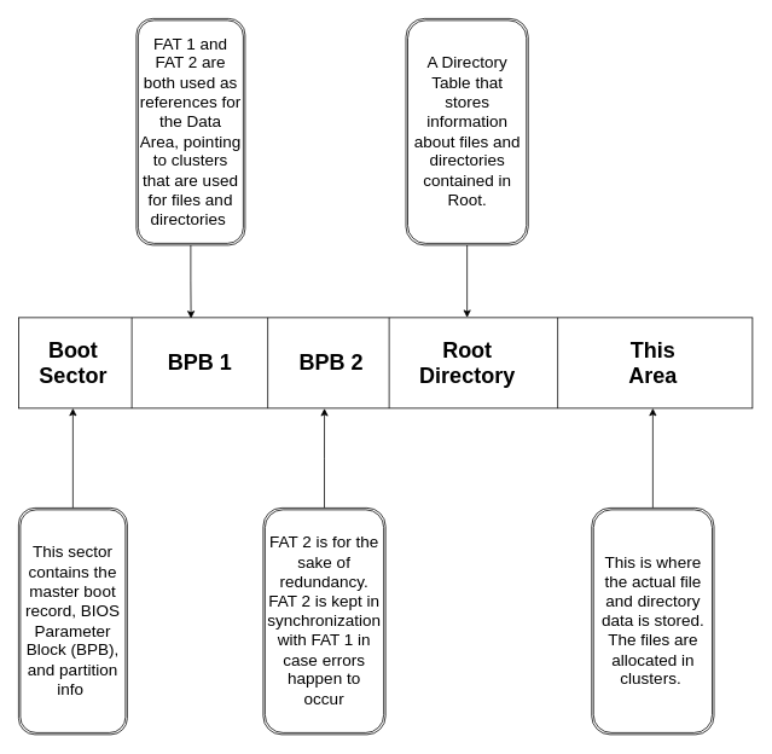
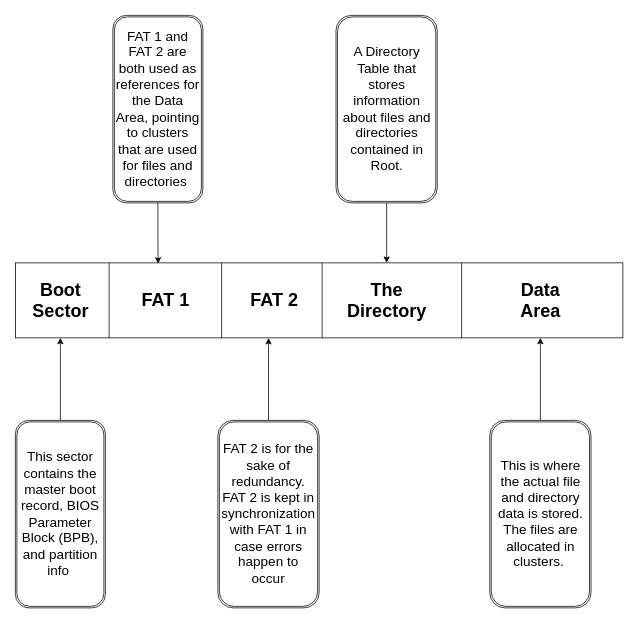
  <mxCell id="0" />
  <mxCell id="1" parent="0" />
  <mxCell id="2" value="" style="rounded=0;whiteSpace=wrap;html=1;" vertex="1" parent="1"><mxGeometry x="20" y="350" width="810" height="100" as="geometry" /></mxCell>
  <mxCell id="3" value="Boot&lt;br&gt;Sector" style="text;strokeColor=none;fillColor=none;html=1;fontSize=24;fontStyle=1;verticalAlign=middle;align=center;" vertex="1" parent="1"><mxGeometry x="30" y="350" width="100" height="100" as="geometry" /></mxCell>
  <mxCell id="4" value="" style="line;strokeWidth=1;direction=south;html=1;" vertex="1" parent="1"><mxGeometry x="424" y="350" width="10" height="100" as="geometry" /></mxCell>
  <mxCell id="5" value="" style="line;strokeWidth=1;direction=south;html=1;" vertex="1" parent="1"><mxGeometry x="610" y="350" width="10" height="100" as="geometry" /></mxCell>
  <mxCell id="6" value="" style="line;strokeWidth=1;direction=south;html=1;" vertex="1" parent="1"><mxGeometry x="290" y="350" width="10" height="100" as="geometry" /></mxCell>
- <mxCell id="7" value="BPB 1" style="text;strokeColor=none;fillColor=none;html=1;fontSize=24;fontStyle=1;verticalAlign=middle;align=center;" vertex="1" parent="1"><mxGeometry x="150" y="350" width="140" height="100" as="geometry" /></mxCell>
- <mxCell id="8" value="BPB 2" style="text;strokeColor=none;fillColor=none;html=1;fontSize=24;fontStyle=1;verticalAlign=middle;align=center;" vertex="1" parent="1"><mxGeometry x="300" y="350" width="130" height="100" as="geometry" /></mxCell>
+ <mxCell id="7" value="FAT 1" style="text;strokeColor=none;fillColor=none;html=1;fontSize=24;fontStyle=1;verticalAlign=middle;align=center;" vertex="1" parent="1"><mxGeometry x="150" y="350" width="140" height="100" as="geometry" /></mxCell>
+ <mxCell id="8" value="FAT 2" style="text;strokeColor=none;fillColor=none;html=1;fontSize=24;fontStyle=1;verticalAlign=middle;align=center;" vertex="1" parent="1"><mxGeometry x="300" y="350" width="130" height="100" as="geometry" /></mxCell>
  <mxCell id="9" value="" style="line;strokeWidth=1;direction=south;html=1;" vertex="1" parent="1"><mxGeometry x="140" y="350" width="10" height="100" as="geometry" /></mxCell>
- <mxCell id="10" value="Root&lt;br&gt;Directory" style="text;strokeColor=none;fillColor=none;html=1;fontSize=24;fontStyle=1;verticalAlign=middle;align=center;" vertex="1" parent="1"><mxGeometry x="430" y="350" width="170" height="100" as="geometry" /></mxCell>
- <mxCell id="11" value="This&lt;br&gt;Area" style="text;strokeColor=none;fillColor=none;html=1;fontSize=24;fontStyle=1;verticalAlign=middle;align=center;" vertex="1" parent="1"><mxGeometry x="610" y="350" width="220" height="100" as="geometry" /></mxCell>
+ <mxCell id="10" value="The&lt;br&gt;Directory" style="text;strokeColor=none;fillColor=none;html=1;fontSize=24;fontStyle=1;verticalAlign=middle;align=center;" vertex="1" parent="1"><mxGeometry x="430" y="350" width="170" height="100" as="geometry" /></mxCell>
+ <mxCell id="11" value="Data&lt;br&gt;Area" style="text;strokeColor=none;fillColor=none;html=1;fontSize=24;fontStyle=1;verticalAlign=middle;align=center;" vertex="1" parent="1"><mxGeometry x="610" y="350" width="220" height="100" as="geometry" /></mxCell>
  <mxCell id="12" style="edgeStyle=orthogonalEdgeStyle;rounded=0;orthogonalLoop=1;jettySize=auto;html=1;entryX=0.5;entryY=1;entryDx=0;entryDy=0;" edge="1" parent="1" source="13" target="3"><mxGeometry relative="1" as="geometry" /></mxCell>
  <mxCell id="13" value="&lt;font style=&quot;font-size: 18px&quot;&gt;This sector contains the master boot record, BIOS Parameter Block (BPB), and partition info&amp;nbsp;&lt;/font&gt;" style="shape=ext;double=1;rounded=1;whiteSpace=wrap;html=1;strokeWidth=1;" vertex="1" parent="1"><mxGeometry x="20" y="560" width="120" height="250" as="geometry" /></mxCell>
  <mxCell id="14" style="edgeStyle=orthogonalEdgeStyle;rounded=0;orthogonalLoop=1;jettySize=auto;html=1;entryX=0.431;entryY=0.01;entryDx=0;entryDy=0;entryPerimeter=0;" edge="1" parent="1" source="15" target="7"><mxGeometry relative="1" as="geometry" /></mxCell>
  <mxCell id="15" value="&lt;font style=&quot;font-size: 18px&quot;&gt;FAT 1 and FAT 2 are both used as references for the Data Area, pointing to clusters that are used for files and directories&amp;nbsp;&lt;/font&gt;" style="shape=ext;double=1;rounded=1;whiteSpace=wrap;html=1;strokeWidth=1;" vertex="1" parent="1"><mxGeometry x="150" y="20" width="120" height="250" as="geometry" /></mxCell>
  <mxCell id="16" style="edgeStyle=orthogonalEdgeStyle;rounded=0;orthogonalLoop=1;jettySize=auto;html=1;entryX=0.443;entryY=1.002;entryDx=0;entryDy=0;entryPerimeter=0;" edge="1" parent="1" source="17" target="8"><mxGeometry relative="1" as="geometry" /></mxCell>
  <mxCell id="17" value="&lt;span style=&quot;font-size: 18px&quot;&gt;FAT 2 is for the sake of redundancy. FAT 2 is kept in synchronization with FAT 1 in case errors happen to occur&lt;/span&gt;" style="shape=ext;double=1;rounded=1;whiteSpace=wrap;html=1;strokeWidth=1;" vertex="1" parent="1"><mxGeometry x="290" y="560" width="135" height="250" as="geometry" /></mxCell>
  <mxCell id="18" style="edgeStyle=orthogonalEdgeStyle;rounded=0;orthogonalLoop=1;jettySize=auto;html=1;entryX=0.5;entryY=0;entryDx=0;entryDy=0;" edge="1" parent="1" source="19" target="10"><mxGeometry relative="1" as="geometry" /></mxCell>
  <mxCell id="19" value="&lt;span style=&quot;font-size: 18px&quot;&gt;A Directory Table that stores information about files and directories contained in Root.&lt;/span&gt;" style="shape=ext;double=1;rounded=1;whiteSpace=wrap;html=1;strokeWidth=1;" vertex="1" parent="1"><mxGeometry x="447.5" y="20" width="135" height="250" as="geometry" /></mxCell>
  <mxCell id="20" style="edgeStyle=orthogonalEdgeStyle;rounded=0;orthogonalLoop=1;jettySize=auto;html=1;entryX=0.5;entryY=1;entryDx=0;entryDy=0;" edge="1" parent="1" source="21" target="11"><mxGeometry relative="1" as="geometry" /></mxCell>
  <mxCell id="21" value="&lt;span style=&quot;font-size: 18px&quot;&gt;This is where the actual file and directory data is stored. The files are allocated in clusters.&amp;nbsp;&lt;/span&gt;" style="shape=ext;double=1;rounded=1;whiteSpace=wrap;html=1;strokeWidth=1;" vertex="1" parent="1"><mxGeometry x="652.5" y="560" width="135" height="250" as="geometry" /></mxCell>
